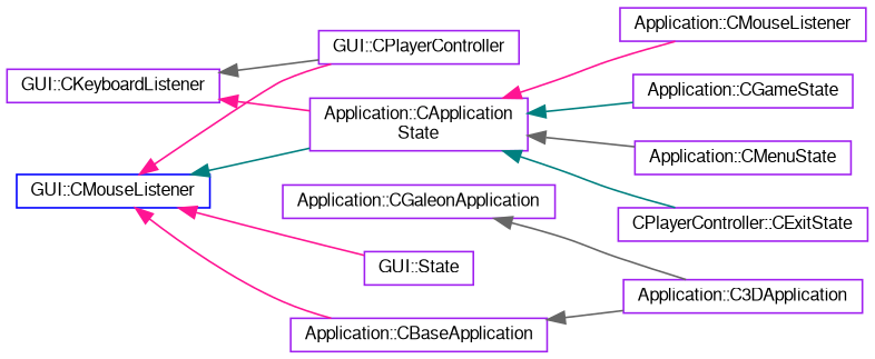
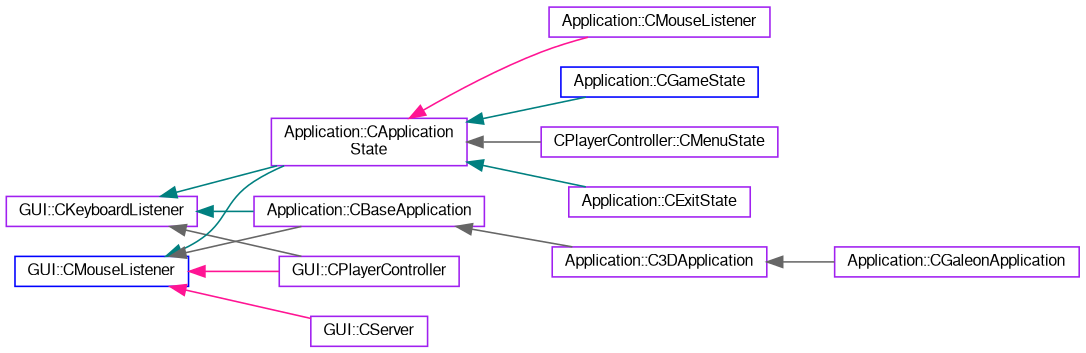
  digraph {
    rankdir=LR
    node [color=purple fillcolor=white fontname=FreeSans fontsize=10 shape=record style=filled]
    edge [color=gray40 dir=back fontname=FreeSans fontsize=10 labelfontname=FreeSans labelfontsize=10 style=solid]
    n1 [height=0.2 label="GUI::CKeyboardListener" width=0.4]
    n2 [height=0.2 label="Application::CApplication\lState" width=0.4]
    n3 [height=0.2 label="Application::CBaseApplication" width=0.4]
    n4 [height=0.2 label="GUI::CPlayerController" width=0.4]
-   n5 [height=0.2 label="CPlayerController::CExitState" width=0.4]
+   n5 [height=0.2 label="Application::CExitState" width=0.4]
    n6 [height=0.2 label="Application::CMouseListener" width=0.4]
-   n7 [height=0.2 label="Application::CGameState" width=0.4]
-   n8 [height=0.2 label="Application::CMenuState" width=0.4]
+   n7 [color=blue height=0.2 label="Application::CGameState" width=0.4]
+   n8 [height=0.2 label="CPlayerController::CMenuState" width=0.4]
    n9 [height=0.2 label="Application::C3DApplication" width=0.4]
-   n10 [height=0.2 label="GUI::State" width=0.4]
+   n10 [height=0.2 label="GUI::CServer" width=0.4]
    n11 [height=0.2 label="Application::CGaleonApplication" width=0.4]
    n12 [color=blue height=0.2 label="GUI::CMouseListener" width=0.4]
-   n1 -> n2 [color=deeppink]
+   n1 -> n2 [color=teal]
+   n1 -> n3 [color=teal]
    n1 -> n4
    n2 -> n5 [color=teal]
    n2 -> n6 [color=deeppink]
    n2 -> n7 [color=teal]
    n2 -> n8
    n3 -> n9
-   n11 -> n9
+   n9 -> n11
    n12 -> n2 [color=teal]
-   n12 -> n3 [color=deeppink]
+   n12 -> n3
    n12 -> n4 [color=deeppink]
    n12 -> n10 [color=deeppink]
  }
